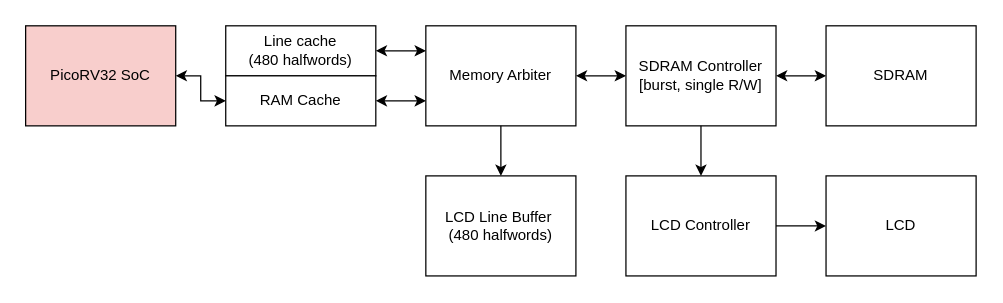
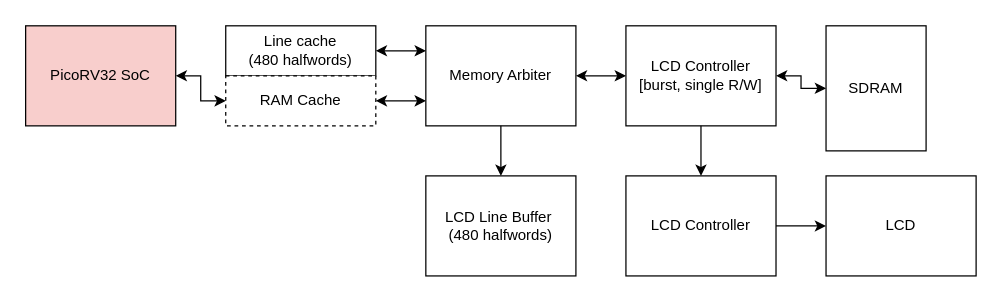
  <mxCell id="0" />
  <mxCell id="1" parent="0" />
  <mxCell id="2" style="edgeStyle=orthogonalEdgeStyle;rounded=0;orthogonalLoop=1;jettySize=auto;html=1;entryX=1;entryY=0.5;entryDx=0;entryDy=0;startArrow=classic;startFill=1;" edge="1" parent="1" source="3" target="4"><mxGeometry relative="1" as="geometry" /></mxCell>
- <mxCell id="3" value="SDRAM" style="rounded=0;whiteSpace=wrap;html=1;" vertex="1" parent="1"><mxGeometry x="660" y="20" width="120" height="80" as="geometry" /></mxCell>
- <mxCell id="4" value="SDRAM Controller&lt;br&gt;[burst, single R/W]" style="rounded=0;whiteSpace=wrap;html=1;" vertex="1" parent="1"><mxGeometry x="500" y="20" width="120" height="80" as="geometry" /></mxCell>
+ <mxCell id="3" value="SDRAM" style="rounded=0;whiteSpace=wrap;html=1;" vertex="1" parent="1"><mxGeometry x="660" y="20" width="80" height="100" as="geometry" /></mxCell>
+ <mxCell id="4" value="LCD Controller&lt;br&gt;[burst, single R/W]" style="rounded=0;whiteSpace=wrap;html=1;" vertex="1" parent="1"><mxGeometry x="500" y="20" width="120" height="80" as="geometry" /></mxCell>
  <mxCell id="5" style="edgeStyle=orthogonalEdgeStyle;rounded=0;orthogonalLoop=1;jettySize=auto;html=1;entryX=0;entryY=0.5;entryDx=0;entryDy=0;startArrow=classic;startFill=1;" edge="1" parent="1" source="7" target="4"><mxGeometry relative="1" as="geometry" /></mxCell>
  <mxCell id="6" style="edgeStyle=orthogonalEdgeStyle;rounded=0;orthogonalLoop=1;jettySize=auto;html=1;entryX=1;entryY=0.5;entryDx=0;entryDy=0;startArrow=classic;startFill=1;endArrow=classic;endFill=1;exitX=0;exitY=0.75;exitDx=0;exitDy=0;" edge="1" parent="1" source="7" target="18"><mxGeometry relative="1" as="geometry" /></mxCell>
  <mxCell id="7" value="Memory Arbiter" style="rounded=0;whiteSpace=wrap;html=1;" vertex="1" parent="1"><mxGeometry x="340" y="20" width="120" height="80" as="geometry" /></mxCell>
  <mxCell id="8" style="edgeStyle=orthogonalEdgeStyle;rounded=0;orthogonalLoop=1;jettySize=auto;html=1;entryX=0.5;entryY=1;entryDx=0;entryDy=0;startArrow=classic;startFill=1;endArrow=none;endFill=0;" edge="1" parent="1" source="9" target="7"><mxGeometry relative="1" as="geometry" /></mxCell>
  <mxCell id="9" value="LCD Line Buffer&amp;nbsp;&lt;br&gt;(480 halfwords)" style="rounded=0;whiteSpace=wrap;html=1;" vertex="1" parent="1"><mxGeometry x="340" y="140" width="120" height="80" as="geometry" /></mxCell>
  <mxCell id="10" style="edgeStyle=orthogonalEdgeStyle;rounded=0;orthogonalLoop=1;jettySize=auto;html=1;entryX=1;entryY=0.5;entryDx=0;entryDy=0;startArrow=classic;startFill=1;endArrow=none;endFill=0;" edge="1" parent="1" source="11" target="13"><mxGeometry relative="1" as="geometry" /></mxCell>
  <mxCell id="11" value="LCD" style="rounded=0;whiteSpace=wrap;html=1;" vertex="1" parent="1"><mxGeometry x="660" y="140" width="120" height="80" as="geometry" /></mxCell>
  <mxCell id="12" style="edgeStyle=orthogonalEdgeStyle;rounded=0;orthogonalLoop=1;jettySize=auto;html=1;startArrow=classic;startFill=1;endArrow=none;endFill=0;" edge="1" parent="1" source="13" target="4"><mxGeometry relative="1" as="geometry" /></mxCell>
  <mxCell id="13" value="LCD Controller" style="rounded=0;whiteSpace=wrap;html=1;" vertex="1" parent="1"><mxGeometry x="500" y="140" width="120" height="80" as="geometry" /></mxCell>
  <mxCell id="14" style="edgeStyle=orthogonalEdgeStyle;rounded=0;orthogonalLoop=1;jettySize=auto;html=1;entryX=0;entryY=0.25;entryDx=0;entryDy=0;startArrow=classic;startFill=1;endArrow=classic;endFill=1;" edge="1" parent="1" source="15" target="7"><mxGeometry relative="1" as="geometry" /></mxCell>
  <mxCell id="15" value="Line cache &lt;br&gt;(480 halfwords)" style="rounded=0;whiteSpace=wrap;html=1;" vertex="1" parent="1"><mxGeometry x="180" y="20" width="120" height="40" as="geometry" /></mxCell>
  <mxCell id="16" style="edgeStyle=orthogonalEdgeStyle;rounded=0;orthogonalLoop=1;jettySize=auto;html=1;entryX=0;entryY=0.5;entryDx=0;entryDy=0;startArrow=classic;startFill=1;endArrow=classic;endFill=1;exitX=1;exitY=0.5;exitDx=0;exitDy=0;" edge="1" parent="1" source="17" target="18"><mxGeometry relative="1" as="geometry" /></mxCell>
  <mxCell id="17" value="PicoRV32 SoC" style="rounded=0;whiteSpace=wrap;html=1;fillColor=#f8cecc;" vertex="1" parent="1"><mxGeometry x="20" y="20" width="120" height="80" as="geometry" /></mxCell>
- <mxCell id="18" value="RAM Cache" style="rounded=0;whiteSpace=wrap;html=1;" vertex="1" parent="1"><mxGeometry x="180" y="60" width="120" height="40" as="geometry" /></mxCell>
+ <mxCell id="18" value="RAM Cache" style="rounded=0;whiteSpace=wrap;html=1;dashed=1;" vertex="1" parent="1"><mxGeometry x="180" y="60" width="120" height="40" as="geometry" /></mxCell>
